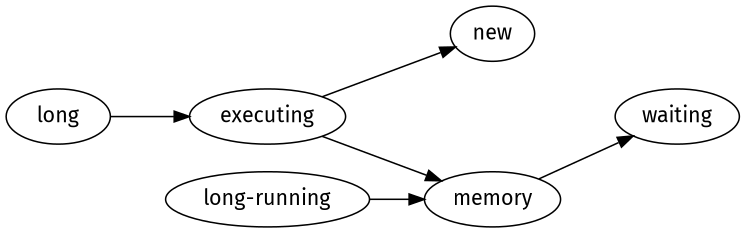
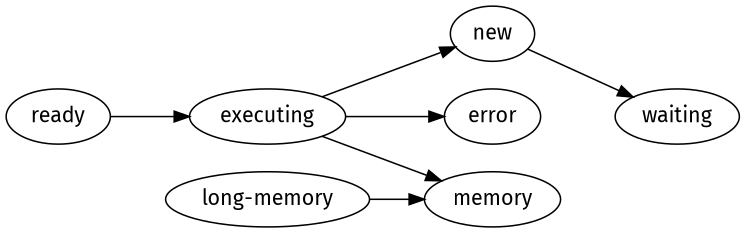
  digraph {
    bgcolor="#FFFFFFF00"
    fontname="Fira Sans"
    rankdir=LR
    node [fontname="Fira Sans"]
    edge [fontname="Fira Sans"]
    new
    waiting
-   ready [label=long]
+   ready
    executing
    memory
-   "long-running"
-   memory -> waiting
+   error
+   "long-running" [label="long-memory"]
+   new -> waiting
    ready -> executing
    executing -> new
    executing -> memory
+   executing -> error
    "long-running" -> memory
  }
